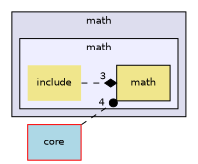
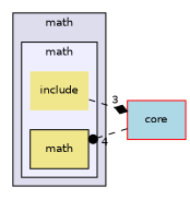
  digraph {
    compound=true
    rankdir=LR
    node [fillcolor=khaki fontname=Helvetica fontsize=10 shape=box style=filled]
    edge [labeldistance=1.5 labelfontname=Helvetica labelfontsize=10 style=dashed]
    n1 [label=include shape=plaintext]
    n2 [label=math]
    n3 [color=red fillcolor=lightblue label=core]
    subgraph cluster_1 {
      bgcolor="#ddddee"
      fontname=Helvetica
      fontsize=10
      label=math
      pencolor=black
      subgraph cluster_2 {
        bgcolor="#eeeeff"
        fontname=Helvetica
        fontsize=10
        label=math
        pencolor=black
        n1
        n2
      }
    }
-   n1 -> n2 [arrowhead=diamond headlabel=3]
+   n1 -> n3 [arrowhead=diamond headlabel=3]
    n3 -> n2 [arrowhead=dot headlabel=4]
  }
